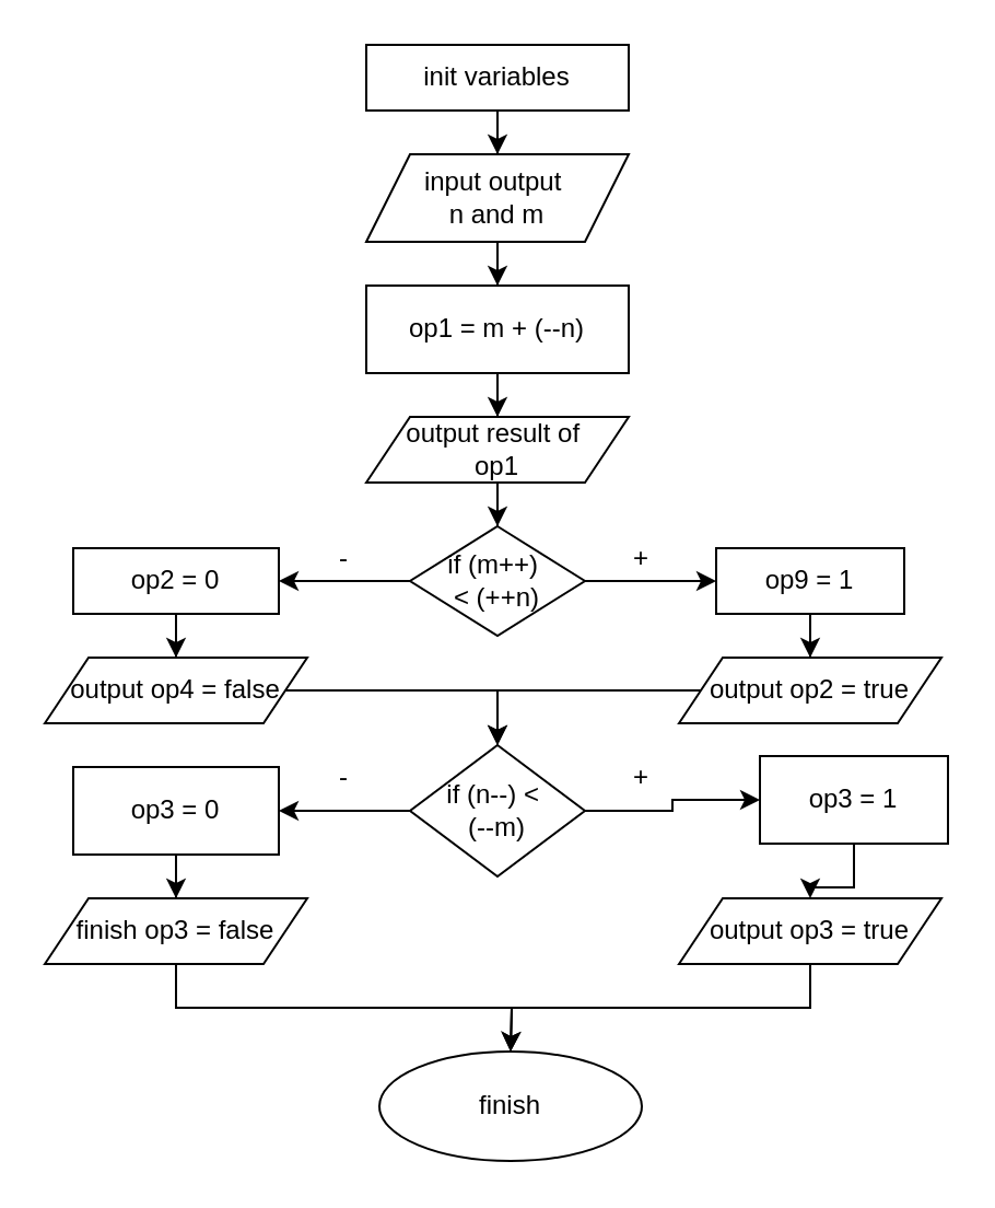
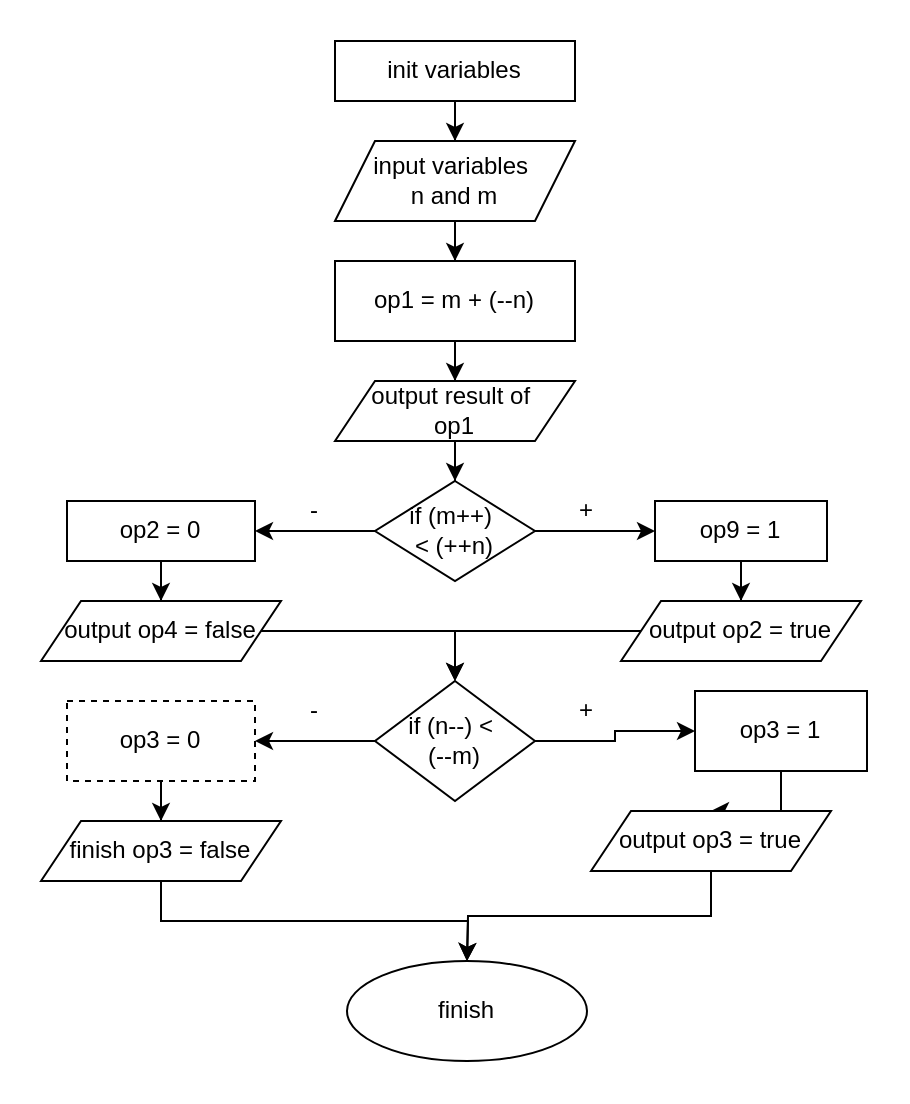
  <mxCell id="0" />
  <mxCell id="1" parent="0" />
  <mxCell id="2" value="" style="edgeStyle=orthogonalEdgeStyle;rounded=0;orthogonalLoop=1;jettySize=auto;html=1;" parent="1" source="3" target="5" edge="1"><mxGeometry relative="1" as="geometry" /></mxCell>
  <mxCell id="3" value="init variables" style="whiteSpace=wrap;html=1;" parent="1" vertex="1"><mxGeometry x="167" y="20" width="120" height="30" as="geometry" /></mxCell>
  <mxCell id="4" value="" style="edgeStyle=orthogonalEdgeStyle;rounded=0;orthogonalLoop=1;jettySize=auto;html=1;" parent="1" source="5" target="7" edge="1"><mxGeometry relative="1" as="geometry" /></mxCell>
- <mxCell id="5" value="input output&amp;nbsp;&lt;div&gt;n&amp;nbsp;&lt;span style=&quot;background-color: initial;&quot;&gt;and m&lt;/span&gt;&lt;/div&gt;" style="shape=parallelogram;perimeter=parallelogramPerimeter;whiteSpace=wrap;html=1;fixedSize=1;" parent="1" vertex="1"><mxGeometry x="167" y="70" width="120" height="40" as="geometry" /></mxCell>
+ <mxCell id="5" value="input variables&amp;nbsp;&lt;div&gt;n&amp;nbsp;&lt;span style=&quot;background-color: initial;&quot;&gt;and m&lt;/span&gt;&lt;/div&gt;" style="shape=parallelogram;perimeter=parallelogramPerimeter;whiteSpace=wrap;html=1;fixedSize=1;" parent="1" vertex="1"><mxGeometry x="167" y="70" width="120" height="40" as="geometry" /></mxCell>
  <mxCell id="6" value="" style="edgeStyle=orthogonalEdgeStyle;rounded=0;orthogonalLoop=1;jettySize=auto;html=1;" parent="1" source="7" target="9" edge="1"><mxGeometry relative="1" as="geometry" /></mxCell>
  <mxCell id="7" value="op1 = m + (--n)" style="whiteSpace=wrap;html=1;" parent="1" vertex="1"><mxGeometry x="167" y="130" width="120" height="40" as="geometry" /></mxCell>
  <mxCell id="8" value="" style="edgeStyle=orthogonalEdgeStyle;rounded=0;orthogonalLoop=1;jettySize=auto;html=1;" parent="1" source="9" target="12" edge="1"><mxGeometry relative="1" as="geometry" /></mxCell>
  <mxCell id="9" value="output result of&amp;nbsp;&lt;div&gt;op1&lt;/div&gt;" style="shape=parallelogram;perimeter=parallelogramPerimeter;whiteSpace=wrap;html=1;fixedSize=1;" parent="1" vertex="1"><mxGeometry x="167" y="190" width="120" height="30" as="geometry" /></mxCell>
  <mxCell id="10" value="" style="edgeStyle=orthogonalEdgeStyle;rounded=0;orthogonalLoop=1;jettySize=auto;html=1;" parent="1" source="12" target="14" edge="1"><mxGeometry relative="1" as="geometry" /></mxCell>
  <mxCell id="11" value="" style="edgeStyle=orthogonalEdgeStyle;rounded=0;orthogonalLoop=1;jettySize=auto;html=1;" parent="1" source="12" target="18" edge="1"><mxGeometry relative="1" as="geometry" /></mxCell>
  <mxCell id="12" value="if (m++)&amp;nbsp;&lt;div&gt;&amp;lt; (++n)&lt;/div&gt;" style="rhombus;whiteSpace=wrap;html=1;" parent="1" vertex="1"><mxGeometry x="187" y="240" width="80" height="50" as="geometry" /></mxCell>
  <mxCell id="13" value="" style="edgeStyle=orthogonalEdgeStyle;rounded=0;orthogonalLoop=1;jettySize=auto;html=1;" parent="1" source="14" target="16" edge="1"><mxGeometry relative="1" as="geometry" /></mxCell>
  <mxCell id="14" value="op9 = 1" style="whiteSpace=wrap;html=1;" parent="1" vertex="1"><mxGeometry x="327" y="250" width="86" height="30" as="geometry" /></mxCell>
  <mxCell id="15" style="edgeStyle=orthogonalEdgeStyle;rounded=0;orthogonalLoop=1;jettySize=auto;html=1;exitX=0;exitY=0.5;exitDx=0;exitDy=0;" parent="1" source="16" target="23" edge="1"><mxGeometry relative="1" as="geometry" /></mxCell>
  <mxCell id="16" value="output op2 = true" style="shape=parallelogram;perimeter=parallelogramPerimeter;whiteSpace=wrap;html=1;fixedSize=1;" parent="1" vertex="1"><mxGeometry x="310" y="300" width="120" height="30" as="geometry" /></mxCell>
  <mxCell id="17" value="" style="edgeStyle=orthogonalEdgeStyle;rounded=0;orthogonalLoop=1;jettySize=auto;html=1;" parent="1" source="18" target="20" edge="1"><mxGeometry relative="1" as="geometry" /></mxCell>
  <mxCell id="18" value="op2 = 0" style="whiteSpace=wrap;html=1;" parent="1" vertex="1"><mxGeometry x="33" y="250" width="94" height="30" as="geometry" /></mxCell>
  <mxCell id="19" value="" style="edgeStyle=orthogonalEdgeStyle;rounded=0;orthogonalLoop=1;jettySize=auto;html=1;" parent="1" source="20" target="23" edge="1"><mxGeometry relative="1" as="geometry" /></mxCell>
  <mxCell id="20" value="output op4 = false" style="shape=parallelogram;perimeter=parallelogramPerimeter;whiteSpace=wrap;html=1;fixedSize=1;" parent="1" vertex="1"><mxGeometry x="20" y="300" width="120" height="30" as="geometry" /></mxCell>
  <mxCell id="21" value="" style="edgeStyle=orthogonalEdgeStyle;rounded=0;orthogonalLoop=1;jettySize=auto;html=1;" parent="1" source="23" target="25" edge="1"><mxGeometry relative="1" as="geometry" /></mxCell>
  <mxCell id="22" value="" style="edgeStyle=orthogonalEdgeStyle;rounded=0;orthogonalLoop=1;jettySize=auto;html=1;" parent="1" source="23" target="27" edge="1"><mxGeometry relative="1" as="geometry" /></mxCell>
  <mxCell id="23" value="if (n--) &amp;lt;&amp;nbsp;&lt;div&gt;(--m)&lt;/div&gt;" style="rhombus;whiteSpace=wrap;html=1;" parent="1" vertex="1"><mxGeometry x="187" y="340" width="80" height="60" as="geometry" /></mxCell>
  <mxCell id="24" value="" style="edgeStyle=orthogonalEdgeStyle;rounded=0;orthogonalLoop=1;jettySize=auto;html=1;" parent="1" source="25" target="29" edge="1"><mxGeometry relative="1" as="geometry" /></mxCell>
  <mxCell id="25" value="op3 = 1" style="whiteSpace=wrap;html=1;" parent="1" vertex="1"><mxGeometry x="347" y="345" width="86" height="40" as="geometry" /></mxCell>
  <mxCell id="26" value="" style="edgeStyle=orthogonalEdgeStyle;rounded=0;orthogonalLoop=1;jettySize=auto;html=1;" parent="1" source="27" target="31" edge="1"><mxGeometry relative="1" as="geometry" /></mxCell>
- <mxCell id="27" value="op3 = 0" style="whiteSpace=wrap;html=1;" parent="1" vertex="1"><mxGeometry x="33" y="350" width="94" height="40" as="geometry" /></mxCell>
+ <mxCell id="27" value="op3 = 0" style="whiteSpace=wrap;html=1;dashed=1;" parent="1" vertex="1"><mxGeometry x="33" y="350" width="94" height="40" as="geometry" /></mxCell>
  <mxCell id="28" style="edgeStyle=orthogonalEdgeStyle;rounded=0;orthogonalLoop=1;jettySize=auto;html=1;exitX=0.5;exitY=1;exitDx=0;exitDy=0;" parent="1" source="29" edge="1"><mxGeometry relative="1" as="geometry"><mxPoint x="233" y="480" as="targetPoint" /></mxGeometry></mxCell>
- <mxCell id="29" value="output op3 = true" style="shape=parallelogram;perimeter=parallelogramPerimeter;whiteSpace=wrap;html=1;fixedSize=1;" parent="1" vertex="1"><mxGeometry x="310" y="410" width="120" height="30" as="geometry" /></mxCell>
+ <mxCell id="29" value="output op3 = true" style="shape=parallelogram;perimeter=parallelogramPerimeter;whiteSpace=wrap;html=1;fixedSize=1;" parent="1" vertex="1"><mxGeometry x="295" y="405" width="120" height="30" as="geometry" /></mxCell>
  <mxCell id="30" style="edgeStyle=orthogonalEdgeStyle;rounded=0;orthogonalLoop=1;jettySize=auto;html=1;exitX=0.5;exitY=1;exitDx=0;exitDy=0;" parent="1" source="31" edge="1"><mxGeometry relative="1" as="geometry"><mxPoint x="233" y="480" as="targetPoint" /></mxGeometry></mxCell>
  <mxCell id="31" value="finish op3 = false" style="shape=parallelogram;perimeter=parallelogramPerimeter;whiteSpace=wrap;html=1;fixedSize=1;" parent="1" vertex="1"><mxGeometry x="20" y="410" width="120" height="30" as="geometry" /></mxCell>
  <mxCell id="32" value="finish" style="ellipse;whiteSpace=wrap;html=1;" parent="1" vertex="1"><mxGeometry x="173" y="480" width="120" height="50" as="geometry" /></mxCell>
  <mxCell id="33" value="+" style="text;html=1;align=center;verticalAlign=middle;whiteSpace=wrap;rounded=0;" vertex="1" parent="1"><mxGeometry x="263" y="240" width="60" height="30" as="geometry" /></mxCell>
  <mxCell id="34" value="-" style="text;html=1;align=center;verticalAlign=middle;whiteSpace=wrap;rounded=0;" vertex="1" parent="1"><mxGeometry x="127" y="240" width="60" height="30" as="geometry" /></mxCell>
  <mxCell id="35" value="+" style="text;html=1;align=center;verticalAlign=middle;whiteSpace=wrap;rounded=0;" vertex="1" parent="1"><mxGeometry x="263" y="340" width="60" height="30" as="geometry" /></mxCell>
  <mxCell id="36" value="-" style="text;html=1;align=center;verticalAlign=middle;whiteSpace=wrap;rounded=0;" vertex="1" parent="1"><mxGeometry x="127" y="340" width="60" height="30" as="geometry" /></mxCell>
